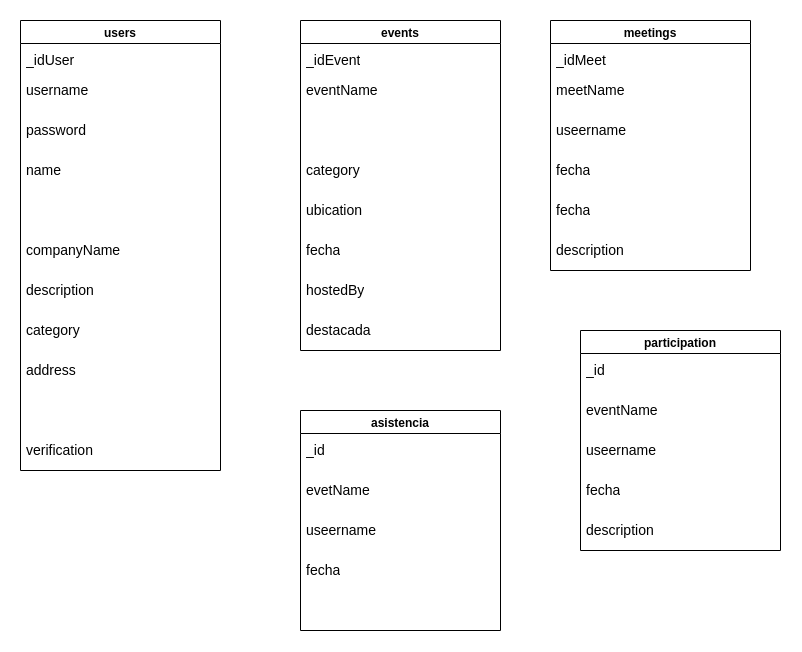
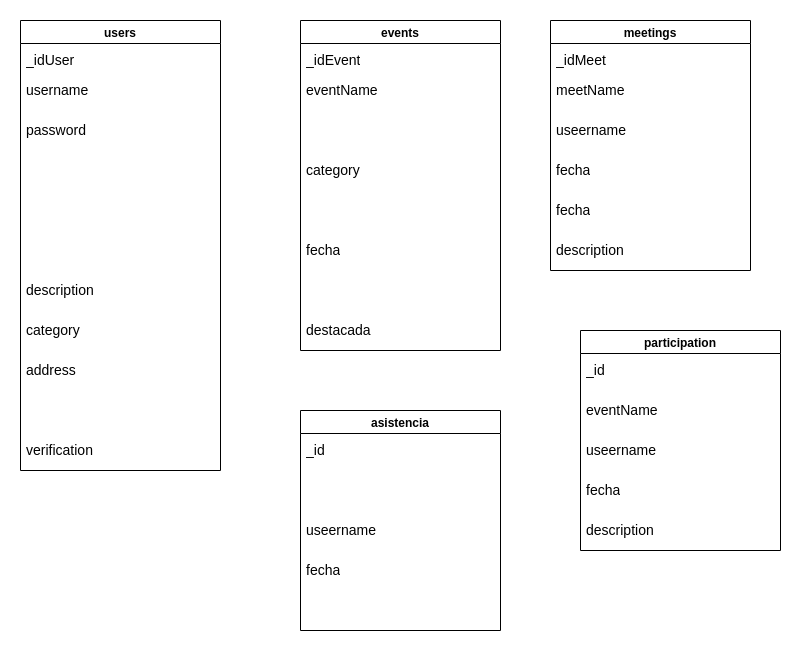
  <mxCell id="0" />
  <mxCell id="1" parent="0" />
  <mxCell id="2" value="users" style="swimlane;" vertex="1" parent="1"><mxGeometry x="20" y="20" width="200" height="450" as="geometry" /></mxCell>
  <mxCell id="3" value="_idUser" style="text;strokeColor=none;fillColor=none;align=left;verticalAlign=middle;spacingLeft=4;spacingRight=4;overflow=hidden;points=[[0,0.5],[1,0.5]];portConstraint=eastwest;rotatable=0;whiteSpace=wrap;html=1;fontSize=14;" vertex="1" parent="2"><mxGeometry y="20" width="200" height="40" as="geometry" /></mxCell>
  <mxCell id="4" value="username" style="text;strokeColor=none;fillColor=none;align=left;verticalAlign=middle;spacingLeft=4;spacingRight=4;overflow=hidden;points=[[0,0.5],[1,0.5]];portConstraint=eastwest;rotatable=0;whiteSpace=wrap;html=1;fontSize=14;" vertex="1" parent="2"><mxGeometry y="50" width="200" height="40" as="geometry" /></mxCell>
  <mxCell id="5" value="password" style="text;strokeColor=none;fillColor=none;align=left;verticalAlign=middle;spacingLeft=4;spacingRight=4;overflow=hidden;points=[[0,0.5],[1,0.5]];portConstraint=eastwest;rotatable=0;whiteSpace=wrap;html=1;fontSize=14;" vertex="1" parent="2"><mxGeometry y="90" width="200" height="40" as="geometry" /></mxCell>
- <mxCell id="6" value="name" style="text;strokeColor=none;fillColor=none;align=left;verticalAlign=middle;spacingLeft=4;spacingRight=4;overflow=hidden;points=[[0,0.5],[1,0.5]];portConstraint=eastwest;rotatable=0;whiteSpace=wrap;html=1;fontSize=14;" vertex="1" parent="2"><mxGeometry y="130" width="200" height="40" as="geometry" /></mxCell>
- <mxCell id="7" value="companyName" style="text;strokeColor=none;fillColor=none;align=left;verticalAlign=middle;spacingLeft=4;spacingRight=4;overflow=hidden;points=[[0,0.5],[1,0.5]];portConstraint=eastwest;rotatable=0;whiteSpace=wrap;html=1;fontSize=14;" vertex="1" parent="2"><mxGeometry y="210" width="200" height="40" as="geometry" /></mxCell>
  <mxCell id="8" value="address" style="text;strokeColor=none;fillColor=none;align=left;verticalAlign=middle;spacingLeft=4;spacingRight=4;overflow=hidden;points=[[0,0.5],[1,0.5]];portConstraint=eastwest;rotatable=0;whiteSpace=wrap;html=1;fontSize=14;" vertex="1" parent="2"><mxGeometry y="330" width="200" height="40" as="geometry" /></mxCell>
  <mxCell id="9" value="category" style="text;strokeColor=none;fillColor=none;align=left;verticalAlign=middle;spacingLeft=4;spacingRight=4;overflow=hidden;points=[[0,0.5],[1,0.5]];portConstraint=eastwest;rotatable=0;whiteSpace=wrap;html=1;fontSize=14;" vertex="1" parent="2"><mxGeometry y="290" width="200" height="40" as="geometry" /></mxCell>
  <mxCell id="10" value="description" style="text;strokeColor=none;fillColor=none;align=left;verticalAlign=middle;spacingLeft=4;spacingRight=4;overflow=hidden;points=[[0,0.5],[1,0.5]];portConstraint=eastwest;rotatable=0;whiteSpace=wrap;html=1;fontSize=14;" vertex="1" parent="2"><mxGeometry y="250" width="200" height="40" as="geometry" /></mxCell>
  <mxCell id="11" value="verification" style="text;strokeColor=none;fillColor=none;align=left;verticalAlign=middle;spacingLeft=4;spacingRight=4;overflow=hidden;points=[[0,0.5],[1,0.5]];portConstraint=eastwest;rotatable=0;whiteSpace=wrap;html=1;fontSize=14;" vertex="1" parent="2"><mxGeometry y="410" width="200" height="40" as="geometry" /></mxCell>
  <mxCell id="12" value="events" style="swimlane;" vertex="1" parent="1"><mxGeometry x="300" y="20" width="200" height="330" as="geometry" /></mxCell>
  <mxCell id="13" value="_idEvent" style="text;strokeColor=none;fillColor=none;align=left;verticalAlign=middle;spacingLeft=4;spacingRight=4;overflow=hidden;points=[[0,0.5],[1,0.5]];portConstraint=eastwest;rotatable=0;whiteSpace=wrap;html=1;fontSize=14;" vertex="1" parent="12"><mxGeometry y="20" width="200" height="40" as="geometry" /></mxCell>
  <mxCell id="14" value="eventName" style="text;strokeColor=none;fillColor=none;align=left;verticalAlign=middle;spacingLeft=4;spacingRight=4;overflow=hidden;points=[[0,0.5],[1,0.5]];portConstraint=eastwest;rotatable=0;whiteSpace=wrap;html=1;fontSize=14;" vertex="1" parent="12"><mxGeometry y="50" width="200" height="40" as="geometry" /></mxCell>
  <mxCell id="15" value="category" style="text;strokeColor=none;fillColor=none;align=left;verticalAlign=middle;spacingLeft=4;spacingRight=4;overflow=hidden;points=[[0,0.5],[1,0.5]];portConstraint=eastwest;rotatable=0;whiteSpace=wrap;html=1;fontSize=14;" vertex="1" parent="12"><mxGeometry y="130" width="200" height="40" as="geometry" /></mxCell>
  <mxCell id="16" value="fecha" style="text;strokeColor=none;fillColor=none;align=left;verticalAlign=middle;spacingLeft=4;spacingRight=4;overflow=hidden;points=[[0,0.5],[1,0.5]];portConstraint=eastwest;rotatable=0;whiteSpace=wrap;html=1;fontSize=14;" vertex="1" parent="12"><mxGeometry y="210" width="200" height="40" as="geometry" /></mxCell>
  <mxCell id="17" value="destacada" style="text;strokeColor=none;fillColor=none;align=left;verticalAlign=middle;spacingLeft=4;spacingRight=4;overflow=hidden;points=[[0,0.5],[1,0.5]];portConstraint=eastwest;rotatable=0;whiteSpace=wrap;html=1;fontSize=14;" vertex="1" parent="12"><mxGeometry y="290" width="200" height="40" as="geometry" /></mxCell>
- <mxCell id="18" value="hostedBy" style="text;strokeColor=none;fillColor=none;align=left;verticalAlign=middle;spacingLeft=4;spacingRight=4;overflow=hidden;points=[[0,0.5],[1,0.5]];portConstraint=eastwest;rotatable=0;whiteSpace=wrap;html=1;fontSize=14;" vertex="1" parent="12"><mxGeometry y="250" width="200" height="40" as="geometry" /></mxCell>
- <mxCell id="19" value="ubication" style="text;strokeColor=none;fillColor=none;align=left;verticalAlign=middle;spacingLeft=4;spacingRight=4;overflow=hidden;points=[[0,0.5],[1,0.5]];portConstraint=eastwest;rotatable=0;whiteSpace=wrap;html=1;fontSize=14;" vertex="1" parent="12"><mxGeometry y="170" width="200" height="40" as="geometry" /></mxCell>
  <mxCell id="20" value="meetings" style="swimlane;" vertex="1" parent="1"><mxGeometry x="550" y="20" width="200" height="250" as="geometry" /></mxCell>
  <mxCell id="21" value="_idMeet" style="text;strokeColor=none;fillColor=none;align=left;verticalAlign=middle;spacingLeft=4;spacingRight=4;overflow=hidden;points=[[0,0.5],[1,0.5]];portConstraint=eastwest;rotatable=0;whiteSpace=wrap;html=1;fontSize=14;" vertex="1" parent="20"><mxGeometry y="20" width="200" height="40" as="geometry" /></mxCell>
  <mxCell id="22" value="meetName" style="text;strokeColor=none;fillColor=none;align=left;verticalAlign=middle;spacingLeft=4;spacingRight=4;overflow=hidden;points=[[0,0.5],[1,0.5]];portConstraint=eastwest;rotatable=0;whiteSpace=wrap;html=1;fontSize=14;" vertex="1" parent="20"><mxGeometry y="50" width="200" height="40" as="geometry" /></mxCell>
  <mxCell id="23" value="useername" style="text;strokeColor=none;fillColor=none;align=left;verticalAlign=middle;spacingLeft=4;spacingRight=4;overflow=hidden;points=[[0,0.5],[1,0.5]];portConstraint=eastwest;rotatable=0;whiteSpace=wrap;html=1;fontSize=14;" vertex="1" parent="20"><mxGeometry y="90" width="200" height="40" as="geometry" /></mxCell>
  <mxCell id="24" value="fecha" style="text;strokeColor=none;fillColor=none;align=left;verticalAlign=middle;spacingLeft=4;spacingRight=4;overflow=hidden;points=[[0,0.5],[1,0.5]];portConstraint=eastwest;rotatable=0;whiteSpace=wrap;html=1;fontSize=14;" vertex="1" parent="20"><mxGeometry y="130" width="200" height="40" as="geometry" /></mxCell>
  <mxCell id="25" value="description" style="text;strokeColor=none;fillColor=none;align=left;verticalAlign=middle;spacingLeft=4;spacingRight=4;overflow=hidden;points=[[0,0.5],[1,0.5]];portConstraint=eastwest;rotatable=0;whiteSpace=wrap;html=1;fontSize=14;" vertex="1" parent="20"><mxGeometry y="210" width="200" height="40" as="geometry" /></mxCell>
  <mxCell id="26" value="fecha" style="text;strokeColor=none;fillColor=none;align=left;verticalAlign=middle;spacingLeft=4;spacingRight=4;overflow=hidden;points=[[0,0.5],[1,0.5]];portConstraint=eastwest;rotatable=0;whiteSpace=wrap;html=1;fontSize=14;" vertex="1" parent="20"><mxGeometry y="170" width="200" height="40" as="geometry" /></mxCell>
  <mxCell id="27" value="asistencia" style="swimlane;" vertex="1" parent="1"><mxGeometry x="300" y="410" width="200" height="220" as="geometry" /></mxCell>
  <mxCell id="28" value="_id" style="text;strokeColor=none;fillColor=none;align=left;verticalAlign=middle;spacingLeft=4;spacingRight=4;overflow=hidden;points=[[0,0.5],[1,0.5]];portConstraint=eastwest;rotatable=0;whiteSpace=wrap;html=1;fontSize=14;" vertex="1" parent="27"><mxGeometry y="20" width="200" height="40" as="geometry" /></mxCell>
- <mxCell id="29" value="evetName" style="text;strokeColor=none;fillColor=none;align=left;verticalAlign=middle;spacingLeft=4;spacingRight=4;overflow=hidden;points=[[0,0.5],[1,0.5]];portConstraint=eastwest;rotatable=0;whiteSpace=wrap;html=1;fontSize=14;" vertex="1" parent="27"><mxGeometry y="60" width="200" height="40" as="geometry" /></mxCell>
  <mxCell id="30" value="useername" style="text;strokeColor=none;fillColor=none;align=left;verticalAlign=middle;spacingLeft=4;spacingRight=4;overflow=hidden;points=[[0,0.5],[1,0.5]];portConstraint=eastwest;rotatable=0;whiteSpace=wrap;html=1;fontSize=14;" vertex="1" parent="27"><mxGeometry y="100" width="200" height="40" as="geometry" /></mxCell>
  <mxCell id="31" value="fecha" style="text;strokeColor=none;fillColor=none;align=left;verticalAlign=middle;spacingLeft=4;spacingRight=4;overflow=hidden;points=[[0,0.5],[1,0.5]];portConstraint=eastwest;rotatable=0;whiteSpace=wrap;html=1;fontSize=14;" vertex="1" parent="27"><mxGeometry y="140" width="200" height="40" as="geometry" /></mxCell>
  <mxCell id="32" value="participation" style="swimlane;" vertex="1" parent="1"><mxGeometry x="580" y="330" width="200" height="220" as="geometry" /></mxCell>
  <mxCell id="33" value="_id" style="text;strokeColor=none;fillColor=none;align=left;verticalAlign=middle;spacingLeft=4;spacingRight=4;overflow=hidden;points=[[0,0.5],[1,0.5]];portConstraint=eastwest;rotatable=0;whiteSpace=wrap;html=1;fontSize=14;" vertex="1" parent="32"><mxGeometry y="20" width="200" height="40" as="geometry" /></mxCell>
  <mxCell id="34" value="eventName" style="text;strokeColor=none;fillColor=none;align=left;verticalAlign=middle;spacingLeft=4;spacingRight=4;overflow=hidden;points=[[0,0.5],[1,0.5]];portConstraint=eastwest;rotatable=0;whiteSpace=wrap;html=1;fontSize=14;" vertex="1" parent="32"><mxGeometry y="60" width="200" height="40" as="geometry" /></mxCell>
  <mxCell id="35" value="useername" style="text;strokeColor=none;fillColor=none;align=left;verticalAlign=middle;spacingLeft=4;spacingRight=4;overflow=hidden;points=[[0,0.5],[1,0.5]];portConstraint=eastwest;rotatable=0;whiteSpace=wrap;html=1;fontSize=14;" vertex="1" parent="32"><mxGeometry y="100" width="200" height="40" as="geometry" /></mxCell>
  <mxCell id="36" value="fecha" style="text;strokeColor=none;fillColor=none;align=left;verticalAlign=middle;spacingLeft=4;spacingRight=4;overflow=hidden;points=[[0,0.5],[1,0.5]];portConstraint=eastwest;rotatable=0;whiteSpace=wrap;html=1;fontSize=14;" vertex="1" parent="32"><mxGeometry y="140" width="200" height="40" as="geometry" /></mxCell>
  <mxCell id="37" value="description" style="text;strokeColor=none;fillColor=none;align=left;verticalAlign=middle;spacingLeft=4;spacingRight=4;overflow=hidden;points=[[0,0.5],[1,0.5]];portConstraint=eastwest;rotatable=0;whiteSpace=wrap;html=1;fontSize=14;" vertex="1" parent="32"><mxGeometry y="180" width="200" height="40" as="geometry" /></mxCell>
